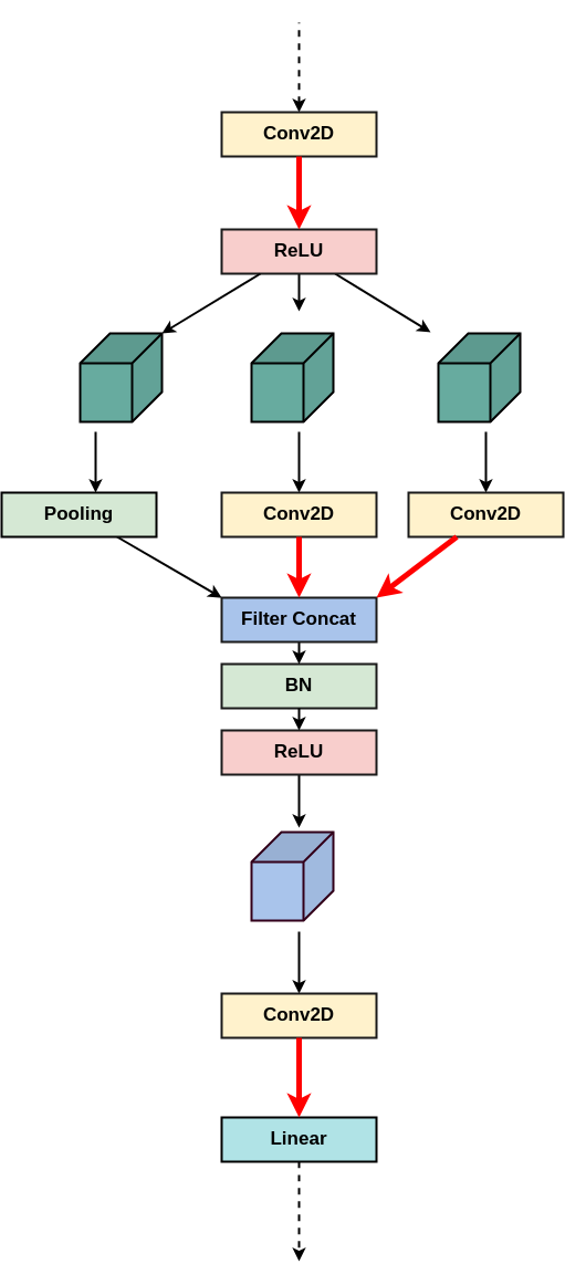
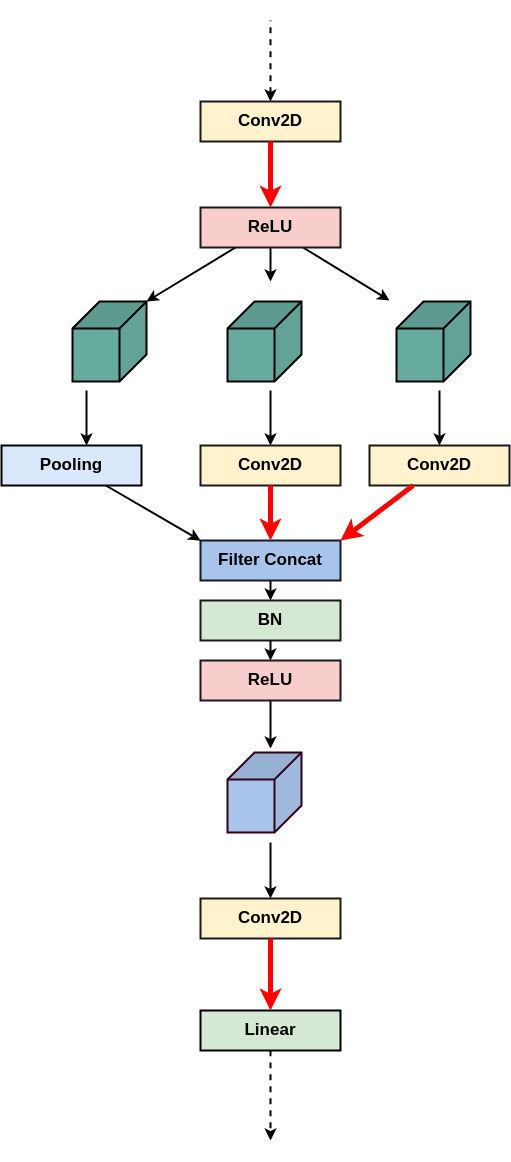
  <mxCell id="0" />
  <mxCell id="1" parent="0" />
  <mxCell id="2" style="edgeStyle=orthogonalEdgeStyle;curved=1;orthogonalLoop=1;jettySize=auto;html=1;startArrow=classic;startFill=1;endArrow=none;endFill=0;strokeWidth=2;" parent="1" source="3" edge="1"><mxGeometry relative="1" as="geometry"><mxPoint x="239" y="390" as="targetPoint" /></mxGeometry></mxCell>
  <mxCell id="3" value="Conv2D" style="rounded=0;whiteSpace=wrap;horizontal=0;fontSize=17;rotation=90;fillColor=#fff2cc;strokeColor=#1A1A1A;strokeWidth=2;fontStyle=1;container=0;" parent="1" vertex="1"><mxGeometry x="219" y="395" width="40" height="140" as="geometry" /></mxCell>
  <mxCell id="4" value="BN" style="rounded=0;whiteSpace=wrap;horizontal=0;fontSize=17;rotation=90;fillColor=#d5e8d4;strokeColor=#1A1A1A;strokeWidth=2;fontStyle=1;container=0;" parent="1" vertex="1"><mxGeometry x="219" y="550" width="40" height="140" as="geometry" /></mxCell>
  <mxCell id="5" style="edgeStyle=orthogonalEdgeStyle;curved=1;orthogonalLoop=1;jettySize=auto;html=1;entryX=0;entryY=0.5;entryDx=0;entryDy=0;startArrow=none;startFill=0;endArrow=classic;endFill=1;strokeWidth=2;" parent="1" source="6" edge="1"><mxGeometry relative="1" as="geometry"><mxPoint x="239" y="748" as="targetPoint" /><Array as="points" /></mxGeometry></mxCell>
  <mxCell id="6" value="ReLU" style="rounded=0;whiteSpace=wrap;html=1;horizontal=0;fontSize=17;rotation=90;fillColor=#f8cecc;strokeColor=#1A1A1A;strokeWidth=2;fontStyle=1;container=0;" parent="1" vertex="1"><mxGeometry x="219" y="610" width="40" height="140" as="geometry" /></mxCell>
  <mxCell id="7" style="edgeStyle=orthogonalEdgeStyle;curved=1;orthogonalLoop=1;jettySize=auto;html=1;entryX=0;entryY=0.5;entryDx=0;entryDy=0;startArrow=none;startFill=0;endArrow=classic;endFill=1;strokeWidth=2;" parent="1" source="4" target="6" edge="1"><mxGeometry relative="1" as="geometry" /></mxCell>
  <mxCell id="8" value="" style="shape=cube;whiteSpace=wrap;html=1;boundedLbl=1;backgroundOutline=1;darkOpacity=0.05;darkOpacity2=0.1;size=27;rotation=90;fillColor=#67AB9F;strokeColor=#000000;strokeWidth=2;container=0;" parent="1" vertex="1"><mxGeometry x="193" y="304" width="80" height="74" as="geometry" /></mxCell>
  <mxCell id="9" style="edgeStyle=orthogonalEdgeStyle;curved=1;orthogonalLoop=1;jettySize=auto;html=1;startArrow=classic;startFill=1;endArrow=none;endFill=0;strokeWidth=2;" parent="1" source="10" edge="1"><mxGeometry relative="1" as="geometry"><mxPoint x="239" y="842" as="targetPoint" /></mxGeometry></mxCell>
  <mxCell id="10" value="Conv2D" style="rounded=0;whiteSpace=wrap;horizontal=0;fontSize=17;rotation=90;fillColor=#fff2cc;strokeColor=#1A1A1A;strokeWidth=2;fontStyle=1;container=0;" parent="1" vertex="1"><mxGeometry x="219" y="848" width="40" height="140" as="geometry" /></mxCell>
- <mxCell id="11" value="Linear" style="rounded=0;whiteSpace=wrap;horizontal=0;fontSize=17;rotation=90;fillColor=#b0e3e6;strokeColor=#000000;strokeWidth=2;fontStyle=1;container=0;" parent="1" vertex="1"><mxGeometry x="219" y="960" width="40" height="140" as="geometry" /></mxCell>
+ <mxCell id="11" value="Linear" style="rounded=0;whiteSpace=wrap;horizontal=0;fontSize=17;rotation=90;fillColor=#d5e8d4;strokeColor=#000000;strokeWidth=2;fontStyle=1;container=0;" parent="1" vertex="1"><mxGeometry x="219" y="960" width="40" height="140" as="geometry" /></mxCell>
  <mxCell id="12" style="edgeStyle=orthogonalEdgeStyle;curved=1;orthogonalLoop=1;jettySize=auto;html=1;startArrow=none;startFill=0;endArrow=classic;endFill=1;strokeWidth=2;dashed=1;" parent="1" edge="1"><mxGeometry relative="1" as="geometry"><mxPoint x="239" y="1140" as="targetPoint" /><Array as="points" /><mxPoint x="239" y="1050" as="sourcePoint" /></mxGeometry></mxCell>
  <mxCell id="13" value="" style="shape=cube;whiteSpace=wrap;html=1;boundedLbl=1;backgroundOutline=1;darkOpacity=0.05;darkOpacity2=0.1;size=27;rotation=90;fillColor=#A9C4EB;strokeColor=#33001A;strokeWidth=2;container=0;" parent="1" vertex="1"><mxGeometry x="193" y="755" width="80" height="74" as="geometry" /></mxCell>
  <mxCell id="14" style="edgeStyle=orthogonalEdgeStyle;rounded=1;orthogonalLoop=1;jettySize=auto;html=1;fontSize=13;startArrow=classic;startFill=1;endArrow=none;endFill=0;strokeColor=#000000;strokeWidth=2;dashed=1;" parent="1" source="15" edge="1"><mxGeometry relative="1" as="geometry"><mxPoint x="239" y="20" as="targetPoint" /></mxGeometry></mxCell>
  <mxCell id="15" value="Conv2D" style="rounded=0;whiteSpace=wrap;horizontal=0;fontSize=17;rotation=90;fillColor=#fff2cc;strokeColor=#1A1A1A;strokeWidth=2;fontStyle=1;container=0;" parent="1" vertex="1"><mxGeometry x="219" y="51" width="40" height="140" as="geometry" /></mxCell>
  <mxCell id="16" style="edgeStyle=orthogonalEdgeStyle;rounded=1;orthogonalLoop=1;jettySize=auto;html=1;fontSize=16;startArrow=none;startFill=0;endArrow=classic;endFill=1;strokeColor=#000000;strokeWidth=2;" parent="1" source="18" edge="1"><mxGeometry relative="1" as="geometry"><mxPoint x="239" y="281" as="targetPoint" /></mxGeometry></mxCell>
  <mxCell id="17" style="rounded=1;orthogonalLoop=1;jettySize=auto;html=1;fontSize=13;startArrow=none;startFill=0;endArrow=classic;endFill=1;strokeColor=#000000;strokeWidth=2;" parent="1" source="18" edge="1"><mxGeometry relative="1" as="geometry"><mxPoint x="358" y="300" as="targetPoint" /></mxGeometry></mxCell>
  <mxCell id="18" value="ReLU" style="rounded=0;whiteSpace=wrap;html=1;horizontal=0;fontSize=17;rotation=90;fillColor=#f8cecc;strokeColor=#1A1A1A;strokeWidth=2;fontStyle=1;container=0;" parent="1" vertex="1"><mxGeometry x="219" y="157" width="40" height="140" as="geometry" /></mxCell>
  <mxCell id="19" style="edgeStyle=orthogonalEdgeStyle;curved=1;orthogonalLoop=1;jettySize=auto;html=1;startArrow=none;startFill=0;endArrow=classic;endFill=1;entryX=0;entryY=0.5;entryDx=0;entryDy=0;strokeWidth=5;exitX=1;exitY=0.5;exitDx=0;exitDy=0;strokeColor=#FF0000;" parent="1" source="10" target="11" edge="1"><mxGeometry relative="1" as="geometry"><mxPoint x="239" y="990" as="targetPoint" /><mxPoint x="239" y="950" as="sourcePoint" /></mxGeometry></mxCell>
  <mxCell id="20" style="edgeStyle=orthogonalEdgeStyle;curved=1;orthogonalLoop=1;jettySize=auto;html=1;startArrow=classic;startFill=1;endArrow=none;endFill=0;strokeWidth=2;" parent="1" source="21" edge="1"><mxGeometry relative="1" as="geometry"><mxPoint x="408" y="390" as="targetPoint" /></mxGeometry></mxCell>
  <mxCell id="21" value="Conv2D" style="rounded=0;whiteSpace=wrap;horizontal=0;fontSize=17;rotation=90;fillColor=#fff2cc;strokeColor=#1A1A1A;strokeWidth=2;fontStyle=1;container=0;" parent="1" vertex="1"><mxGeometry x="388" y="395" width="40" height="140" as="geometry" /></mxCell>
  <mxCell id="22" value="" style="shape=cube;whiteSpace=wrap;html=1;boundedLbl=1;backgroundOutline=1;darkOpacity=0.05;darkOpacity2=0.1;size=27;rotation=90;fillColor=#67AB9F;strokeColor=#000000;strokeWidth=2;container=0;" parent="1" vertex="1"><mxGeometry x="362" y="304" width="80" height="74" as="geometry" /></mxCell>
  <mxCell id="23" style="edgeStyle=orthogonalEdgeStyle;curved=1;orthogonalLoop=1;jettySize=auto;html=1;startArrow=classic;startFill=1;endArrow=none;endFill=0;strokeWidth=2;" parent="1" edge="1"><mxGeometry relative="1" as="geometry"><mxPoint x="55" y="390" as="targetPoint" /><mxPoint x="55" y="445" as="sourcePoint" /></mxGeometry></mxCell>
  <mxCell id="24" value="" style="shape=cube;whiteSpace=wrap;html=1;boundedLbl=1;backgroundOutline=1;darkOpacity=0.05;darkOpacity2=0.1;size=27;rotation=90;fillColor=#67AB9F;strokeColor=#000000;strokeWidth=2;container=0;" parent="1" vertex="1"><mxGeometry x="38" y="304" width="80" height="74" as="geometry" /></mxCell>
  <mxCell id="25" style="edgeStyle=none;rounded=1;jumpStyle=arc;orthogonalLoop=1;jettySize=auto;html=1;exitX=1;exitY=0.75;exitDx=0;exitDy=0;entryX=0;entryY=0;entryDx=0;entryDy=0;entryPerimeter=0;fontSize=13;startArrow=none;startFill=0;endArrow=classic;endFill=1;strokeColor=default;strokeWidth=2;" parent="1" source="18" target="24" edge="1"><mxGeometry relative="1" as="geometry" /></mxCell>
  <mxCell id="26" style="edgeStyle=none;rounded=1;orthogonalLoop=1;jettySize=auto;html=1;entryX=0;entryY=0.5;entryDx=0;entryDy=0;fontSize=13;startArrow=none;startFill=0;endArrow=classic;endFill=1;strokeColor=#000000;strokeWidth=2;" parent="1" source="27" target="4" edge="1"><mxGeometry relative="1" as="geometry" /></mxCell>
  <mxCell id="27" value="Filter Concat" style="rounded=0;whiteSpace=wrap;horizontal=0;fontSize=17;rotation=90;fillColor=#a9c4eb;strokeColor=#1A1A1A;strokeWidth=2;fontStyle=1;container=0;" parent="1" vertex="1"><mxGeometry x="219" y="490" width="40" height="140" as="geometry" /></mxCell>
  <mxCell id="28" style="edgeStyle=none;rounded=1;orthogonalLoop=1;jettySize=auto;html=1;entryX=0;entryY=0.5;entryDx=0;entryDy=0;fontSize=13;startArrow=none;startFill=0;endArrow=classic;endFill=1;strokeColor=#FF0000;strokeWidth=5;" parent="1" source="3" target="27" edge="1"><mxGeometry relative="1" as="geometry" /></mxCell>
  <mxCell id="29" style="edgeStyle=none;rounded=1;orthogonalLoop=1;jettySize=auto;html=1;fontSize=13;startArrow=none;startFill=0;endArrow=classic;endFill=1;strokeColor=#000000;strokeWidth=2;entryX=0;entryY=1;entryDx=0;entryDy=0;" parent="1" source="30" edge="1" target="27"><mxGeometry relative="1" as="geometry"><mxPoint x="168" y="610" as="targetPoint" /></mxGeometry></mxCell>
- <mxCell id="30" value="Pooling" style="rounded=0;whiteSpace=wrap;html=1;horizontal=0;fontSize=17;rotation=90;fillColor=#d5e8d4;strokeColor=#000000;strokeWidth=2;fontStyle=1;container=0;" parent="1" vertex="1"><mxGeometry x="20" y="395" width="40" height="140" as="geometry" /></mxCell>
+ <mxCell id="30" value="Pooling" style="rounded=0;whiteSpace=wrap;html=1;horizontal=0;fontSize=17;rotation=90;fillColor=#dae8fc;strokeColor=#000000;strokeWidth=2;fontStyle=1;container=0;" parent="1" vertex="1"><mxGeometry x="20" y="395" width="40" height="140" as="geometry" /></mxCell>
  <mxCell id="31" style="edgeStyle=none;rounded=1;orthogonalLoop=1;jettySize=auto;html=1;fontSize=13;startArrow=none;startFill=0;endArrow=classic;endFill=1;strokeColor=#FF0000;strokeWidth=5;entryX=0;entryY=0;entryDx=0;entryDy=0;" parent="1" source="21" target="27" edge="1"><mxGeometry relative="1" as="geometry"><mxPoint x="318" y="580" as="targetPoint" /></mxGeometry></mxCell>
  <mxCell id="32" style="edgeStyle=orthogonalEdgeStyle;rounded=1;orthogonalLoop=1;jettySize=auto;html=1;fontSize=16;startArrow=none;startFill=0;endArrow=classic;endFill=1;strokeColor=#FF0000;strokeWidth=5;exitX=1;exitY=0.5;exitDx=0;exitDy=0;" parent="1" source="15" target="18" edge="1"><mxGeometry relative="1" as="geometry"><mxPoint x="239" y="150" as="sourcePoint" /></mxGeometry></mxCell>
